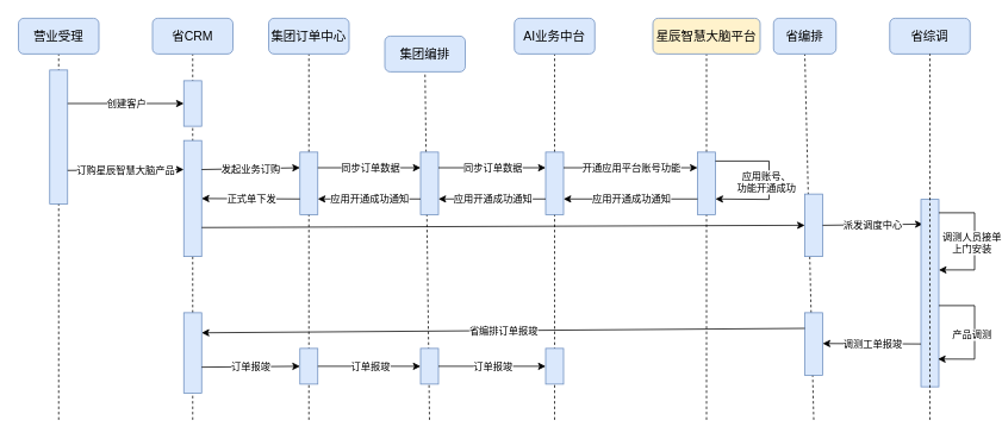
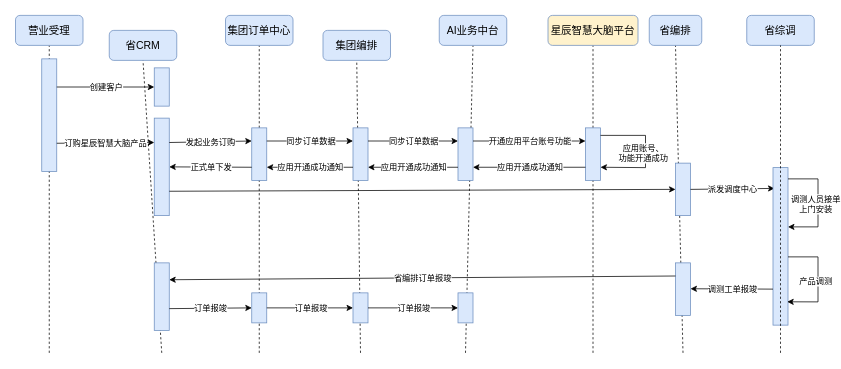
  <mxCell id="0" />
  <mxCell id="1" parent="0" />
  <mxCell id="2" value="" style="endArrow=none;dashed=1;html=1;rounded=0;entryX=0.5;entryY=1;entryDx=0;entryDy=0;" edge="1" parent="1" target="14"><mxGeometry width="50" height="50" relative="1" as="geometry"><mxPoint x="910" y="470" as="sourcePoint" /><mxPoint x="920" y="80" as="targetPoint" /></mxGeometry></mxCell>
  <mxCell id="3" value="" style="endArrow=none;dashed=1;html=1;rounded=0;entryX=0.5;entryY=1;entryDx=0;entryDy=0;" edge="1" parent="1" target="13"><mxGeometry width="50" height="50" relative="1" as="geometry"><mxPoint x="790" y="470" as="sourcePoint" /><mxPoint x="760" y="100" as="targetPoint" /></mxGeometry></mxCell>
  <mxCell id="4" value="" style="endArrow=none;dashed=1;html=1;rounded=0;entryX=0.5;entryY=1;entryDx=0;entryDy=0;" edge="1" parent="1" target="12"><mxGeometry width="50" height="50" relative="1" as="geometry"><mxPoint x="620" y="470" as="sourcePoint" /><mxPoint x="610" y="90" as="targetPoint" /></mxGeometry></mxCell>
  <mxCell id="5" value="" style="endArrow=none;dashed=1;html=1;rounded=0;entryX=0.5;entryY=1;entryDx=0;entryDy=0;" edge="1" parent="1" target="11"><mxGeometry width="50" height="50" relative="1" as="geometry"><mxPoint x="480" y="470" as="sourcePoint" /><mxPoint x="470" y="90" as="targetPoint" /></mxGeometry></mxCell>
  <mxCell id="6" value="" style="endArrow=none;dashed=1;html=1;rounded=0;entryX=0.5;entryY=1;entryDx=0;entryDy=0;" edge="1" parent="1" target="10"><mxGeometry width="50" height="50" relative="1" as="geometry"><mxPoint x="345" y="470" as="sourcePoint" /><mxPoint x="360" y="100" as="targetPoint" /></mxGeometry></mxCell>
  <mxCell id="7" value="" style="endArrow=none;dashed=1;html=1;rounded=0;entryX=0.5;entryY=1;entryDx=0;entryDy=0;" edge="1" parent="1" target="9"><mxGeometry width="50" height="50" relative="1" as="geometry"><mxPoint x="215" y="470" as="sourcePoint" /><mxPoint x="550" y="90" as="targetPoint" /></mxGeometry></mxCell>
  <mxCell id="8" value="" style="endArrow=none;dashed=1;html=1;rounded=0;entryX=0.5;entryY=1;entryDx=0;entryDy=0;" edge="1" parent="1" target="29"><mxGeometry width="50" height="50" relative="1" as="geometry"><mxPoint x="65" y="470" as="sourcePoint" /><mxPoint x="55" y="100" as="targetPoint" /></mxGeometry></mxCell>
- <mxCell id="9" value="&lt;font style=&quot;font-size: 14px;&quot;&gt;省CRM&lt;/font&gt;" style="rounded=1;whiteSpace=wrap;html=1;fillColor=#dae8fc;strokeColor=#6c8ebf;" vertex="1" parent="1"><mxGeometry x="170" y="20" width="90" height="40" as="geometry" /></mxCell>
+ <mxCell id="9" value="&lt;font style=&quot;font-size: 14px;&quot;&gt;省CRM&lt;/font&gt;" style="rounded=1;whiteSpace=wrap;html=1;fillColor=#dae8fc;strokeColor=#6c8ebf;" vertex="1" parent="1"><mxGeometry x="145" y="40" width="90" height="40" as="geometry" /></mxCell>
  <mxCell id="10" value="&lt;font style=&quot;font-size: 14px;&quot;&gt;集团订单中心&lt;/font&gt;" style="rounded=1;whiteSpace=wrap;html=1;fillColor=#dae8fc;strokeColor=#6c8ebf;" vertex="1" parent="1"><mxGeometry x="300" y="20" width="90" height="40" as="geometry" /></mxCell>
  <mxCell id="11" value="&lt;font style=&quot;font-size: 14px;&quot;&gt;集团编排&lt;/font&gt;" style="rounded=1;whiteSpace=wrap;html=1;fillColor=#dae8fc;strokeColor=#6c8ebf;" vertex="1" parent="1"><mxGeometry x="430" y="40" width="90" height="40" as="geometry" /></mxCell>
- <mxCell id="12" value="&lt;font style=&quot;font-size: 14px;&quot;&gt;AI业务中台&lt;/font&gt;" style="rounded=1;whiteSpace=wrap;html=1;fillColor=#dae8fc;strokeColor=#6c8ebf;" vertex="1" parent="1"><mxGeometry x="575" y="20" width="90" height="40" as="geometry" /></mxCell>
+ <mxCell id="12" value="&lt;font style=&quot;font-size: 14px;&quot;&gt;AI业务中台&lt;/font&gt;" style="rounded=1;whiteSpace=wrap;html=1;fillColor=#dae8fc;strokeColor=#6c8ebf;" vertex="1" parent="1"><mxGeometry x="585" y="20" width="90" height="40" as="geometry" /></mxCell>
  <mxCell id="13" value="&lt;font style=&quot;font-size: 14px;&quot;&gt;星辰智慧大脑平台&lt;/font&gt;" style="rounded=1;whiteSpace=wrap;html=1;fillColor=#fff2cc;strokeColor=#6c8ebf;" vertex="1" parent="1"><mxGeometry x="730" y="20" width="120" height="40" as="geometry" /></mxCell>
  <mxCell id="14" value="&lt;font style=&quot;font-size: 14px;&quot;&gt;省编排&lt;/font&gt;" style="rounded=1;whiteSpace=wrap;html=1;fillColor=#dae8fc;strokeColor=#6c8ebf;" vertex="1" parent="1"><mxGeometry x="865" y="20" width="70" height="40" as="geometry" /></mxCell>
  <mxCell id="15" value="&lt;font style=&quot;font-size: 14px;&quot;&gt;省综调&lt;/font&gt;" style="rounded=1;whiteSpace=wrap;html=1;fillColor=#dae8fc;strokeColor=#6c8ebf;" vertex="1" parent="1"><mxGeometry x="995" y="20" width="90" height="40" as="geometry" /></mxCell>
  <mxCell id="16" value="" style="rounded=0;whiteSpace=wrap;html=1;fillColor=#dae8fc;strokeColor=#6c8ebf;" vertex="1" parent="1"><mxGeometry x="55" y="78" width="20" height="150" as="geometry" /></mxCell>
  <mxCell id="17" value="" style="rounded=0;whiteSpace=wrap;html=1;fillColor=#dae8fc;strokeColor=#6c8ebf;" vertex="1" parent="1"><mxGeometry x="205" y="90" width="20" height="51" as="geometry" /></mxCell>
  <mxCell id="18" value="" style="endArrow=classic;html=1;rounded=0;entryX=0;entryY=0.5;entryDx=0;entryDy=0;exitX=1;exitY=0.25;exitDx=0;exitDy=0;" edge="1" parent="1" source="16" target="17"><mxGeometry relative="1" as="geometry"><mxPoint x="70" y="130.5" as="sourcePoint" /><mxPoint x="215" y="130" as="targetPoint" /></mxGeometry></mxCell>
  <mxCell id="19" value="创建客户" style="edgeLabel;resizable=0;html=1;align=center;verticalAlign=middle;" connectable="0" vertex="1" parent="18"><mxGeometry relative="1" as="geometry" /></mxCell>
  <mxCell id="20" value="" style="rounded=0;whiteSpace=wrap;html=1;fillColor=#dae8fc;strokeColor=#6c8ebf;" vertex="1" parent="1"><mxGeometry x="205" y="157" width="20" height="130" as="geometry" /></mxCell>
  <mxCell id="21" value="" style="endArrow=classic;html=1;rounded=0;exitX=1;exitY=0.75;exitDx=0;exitDy=0;entryX=0;entryY=0.25;entryDx=0;entryDy=0;" edge="1" parent="1" source="16" target="20"><mxGeometry relative="1" as="geometry"><mxPoint x="90" y="182" as="sourcePoint" /><mxPoint x="215" y="180" as="targetPoint" /></mxGeometry></mxCell>
  <mxCell id="22" value="订购星辰智慧大脑产品" style="edgeLabel;resizable=0;html=1;align=center;verticalAlign=middle;" connectable="0" vertex="1" parent="21"><mxGeometry relative="1" as="geometry" /></mxCell>
  <mxCell id="23" value="" style="rounded=0;whiteSpace=wrap;html=1;fillColor=#dae8fc;strokeColor=#6c8ebf;" vertex="1" parent="1"><mxGeometry x="335" y="170" width="20" height="70" as="geometry" /></mxCell>
  <mxCell id="24" value="" style="endArrow=classic;html=1;rounded=0;exitX=1;exitY=0.25;exitDx=0;exitDy=0;entryX=0;entryY=0.25;entryDx=0;entryDy=0;" edge="1" parent="1" source="20" target="23"><mxGeometry relative="1" as="geometry"><mxPoint x="225" y="177" as="sourcePoint" /><mxPoint x="340" y="173" as="targetPoint" /></mxGeometry></mxCell>
  <mxCell id="25" value="发起业务订购" style="edgeLabel;resizable=0;html=1;align=center;verticalAlign=middle;" connectable="0" vertex="1" parent="24"><mxGeometry relative="1" as="geometry" /></mxCell>
  <mxCell id="26" value="" style="rounded=0;whiteSpace=wrap;html=1;fillColor=#dae8fc;strokeColor=#6c8ebf;" vertex="1" parent="1"><mxGeometry x="470" y="170" width="20" height="70" as="geometry" /></mxCell>
  <mxCell id="27" value="" style="endArrow=classic;html=1;rounded=0;exitX=1;exitY=0.25;exitDx=0;exitDy=0;entryX=0;entryY=0.25;entryDx=0;entryDy=0;" edge="1" parent="1" source="23" target="26"><mxGeometry relative="1" as="geometry"><mxPoint x="355" y="176" as="sourcePoint" /><mxPoint x="460" y="173" as="targetPoint" /></mxGeometry></mxCell>
  <mxCell id="28" value="同步订单数据" style="edgeLabel;resizable=0;html=1;align=center;verticalAlign=middle;" connectable="0" vertex="1" parent="27"><mxGeometry relative="1" as="geometry" /></mxCell>
  <mxCell id="29" value="&lt;font style=&quot;font-size: 14px;&quot;&gt;营业受理&lt;/font&gt;" style="rounded=1;whiteSpace=wrap;html=1;fillColor=#dae8fc;strokeColor=#6c8ebf;" vertex="1" parent="1"><mxGeometry x="20" y="20" width="90" height="40" as="geometry" /></mxCell>
  <mxCell id="30" value="" style="endArrow=classic;html=1;rounded=0;exitX=1;exitY=0.25;exitDx=0;exitDy=0;entryX=0;entryY=0.25;entryDx=0;entryDy=0;" edge="1" parent="1" source="26" target="32"><mxGeometry relative="1" as="geometry"><mxPoint x="490" y="176" as="sourcePoint" /><mxPoint x="610" y="173" as="targetPoint" /></mxGeometry></mxCell>
  <mxCell id="31" value="同步订单数据" style="edgeLabel;resizable=0;html=1;align=center;verticalAlign=middle;" connectable="0" vertex="1" parent="30"><mxGeometry relative="1" as="geometry" /></mxCell>
  <mxCell id="32" value="" style="rounded=0;whiteSpace=wrap;html=1;fillColor=#dae8fc;strokeColor=#6c8ebf;" vertex="1" parent="1"><mxGeometry x="610" y="170" width="20" height="70" as="geometry" /></mxCell>
  <mxCell id="33" value="" style="rounded=0;whiteSpace=wrap;html=1;fillColor=#dae8fc;strokeColor=#6c8ebf;" vertex="1" parent="1"><mxGeometry x="780" y="170" width="20" height="70" as="geometry" /></mxCell>
  <mxCell id="34" value="" style="endArrow=classic;html=1;rounded=0;exitX=1;exitY=0.25;exitDx=0;exitDy=0;entryX=0;entryY=0.25;entryDx=0;entryDy=0;" edge="1" parent="1" source="32" target="33"><mxGeometry relative="1" as="geometry"><mxPoint x="630" y="176" as="sourcePoint" /><mxPoint x="740" y="176" as="targetPoint" /></mxGeometry></mxCell>
  <mxCell id="35" value="开通应用平台账号功能" style="edgeLabel;resizable=0;html=1;align=center;verticalAlign=middle;" connectable="0" vertex="1" parent="34"><mxGeometry relative="1" as="geometry" /></mxCell>
  <mxCell id="36" value="" style="endArrow=classic;html=1;rounded=0;entryX=1;entryY=0.75;entryDx=0;entryDy=0;" edge="1" parent="1" target="33"><mxGeometry relative="1" as="geometry"><mxPoint x="800" y="180" as="sourcePoint" /><mxPoint x="800" y="217.25" as="targetPoint" /><Array as="points"><mxPoint x="860" y="180" /><mxPoint x="860" y="223" /></Array></mxGeometry></mxCell>
  <mxCell id="37" value="应用账号、&lt;br style=&quot;border-color: var(--border-color);&quot;&gt;功能开通成功" style="edgeLabel;html=1;align=center;verticalAlign=middle;resizable=0;points=[];" vertex="1" connectable="0" parent="36"><mxGeometry x="0.016" y="-4" relative="1" as="geometry"><mxPoint as="offset" /></mxGeometry></mxCell>
  <mxCell id="38" value="" style="endArrow=classic;html=1;rounded=0;entryX=1;entryY=0.75;entryDx=0;entryDy=0;exitX=0;exitY=0.75;exitDx=0;exitDy=0;" edge="1" parent="1" source="33" target="32"><mxGeometry relative="1" as="geometry"><mxPoint x="782" y="212" as="sourcePoint" /><mxPoint x="790" y="183" as="targetPoint" /></mxGeometry></mxCell>
  <mxCell id="39" value="应用开通成功通知" style="edgeLabel;resizable=0;html=1;align=center;verticalAlign=middle;" connectable="0" vertex="1" parent="38"><mxGeometry relative="1" as="geometry" /></mxCell>
  <mxCell id="40" value="" style="endArrow=classic;html=1;rounded=0;entryX=1;entryY=0.75;entryDx=0;entryDy=0;exitX=0;exitY=0.75;exitDx=0;exitDy=0;" edge="1" parent="1" source="32" target="26"><mxGeometry relative="1" as="geometry"><mxPoint x="640" y="210" as="sourcePoint" /><mxPoint x="490" y="210" as="targetPoint" /></mxGeometry></mxCell>
  <mxCell id="41" value="应用开通成功通知" style="edgeLabel;resizable=0;html=1;align=center;verticalAlign=middle;" connectable="0" vertex="1" parent="40"><mxGeometry relative="1" as="geometry" /></mxCell>
  <mxCell id="42" value="" style="endArrow=classic;html=1;rounded=0;entryX=1;entryY=0.75;entryDx=0;entryDy=0;exitX=0;exitY=0.75;exitDx=0;exitDy=0;" edge="1" parent="1" source="26" target="23"><mxGeometry relative="1" as="geometry"><mxPoint x="475" y="210" as="sourcePoint" /><mxPoint x="355" y="210" as="targetPoint" /></mxGeometry></mxCell>
  <mxCell id="43" value="应用开通成功通知" style="edgeLabel;resizable=0;html=1;align=center;verticalAlign=middle;" connectable="0" vertex="1" parent="42"><mxGeometry relative="1" as="geometry" /></mxCell>
  <mxCell id="44" value="" style="endArrow=classic;html=1;rounded=0;entryX=1;entryY=0.5;entryDx=0;entryDy=0;exitX=0;exitY=0.75;exitDx=0;exitDy=0;" edge="1" parent="1" source="23" target="20"><mxGeometry relative="1" as="geometry"><mxPoint x="320" y="230" as="sourcePoint" /><mxPoint x="210" y="220" as="targetPoint" /></mxGeometry></mxCell>
  <mxCell id="45" value="正式单下发" style="edgeLabel;resizable=0;html=1;align=center;verticalAlign=middle;" connectable="0" vertex="1" parent="44"><mxGeometry relative="1" as="geometry" /></mxCell>
  <mxCell id="46" value="" style="rounded=0;whiteSpace=wrap;html=1;fillColor=#dae8fc;strokeColor=#6c8ebf;" vertex="1" parent="1"><mxGeometry x="205" y="350" width="20" height="90" as="geometry" /></mxCell>
  <mxCell id="47" value="" style="endArrow=classic;html=1;rounded=0;exitX=1;exitY=0.75;exitDx=0;exitDy=0;entryX=0;entryY=0.5;entryDx=0;entryDy=0;" edge="1" parent="1" source="20" target="48"><mxGeometry relative="1" as="geometry"><mxPoint x="240" y="252" as="sourcePoint" /><mxPoint x="930" y="255" as="targetPoint" /></mxGeometry></mxCell>
  <mxCell id="48" value="" style="rounded=0;whiteSpace=wrap;html=1;fillColor=#dae8fc;strokeColor=#6c8ebf;" vertex="1" parent="1"><mxGeometry x="900" y="217" width="20" height="70" as="geometry" /></mxCell>
  <mxCell id="49" value="" style="endArrow=classic;html=1;rounded=0;exitX=1;exitY=0.5;exitDx=0;exitDy=0;entryX=0.1;entryY=0.132;entryDx=0;entryDy=0;entryPerimeter=0;" edge="1" parent="1" source="48" target="51"><mxGeometry relative="1" as="geometry"><mxPoint x="235" y="265" as="sourcePoint" /><mxPoint x="1030" y="250" as="targetPoint" /></mxGeometry></mxCell>
  <mxCell id="50" value="派发调度中心" style="edgeLabel;resizable=0;html=1;align=center;verticalAlign=middle;" connectable="0" vertex="1" parent="49"><mxGeometry relative="1" as="geometry" /></mxCell>
  <mxCell id="51" value="" style="rounded=0;whiteSpace=wrap;html=1;fillColor=#dae8fc;strokeColor=#6c8ebf;" vertex="1" parent="1"><mxGeometry x="1030" y="223" width="20" height="210" as="geometry" /></mxCell>
  <mxCell id="52" value="" style="endArrow=classic;html=1;rounded=0;" edge="1" parent="1"><mxGeometry relative="1" as="geometry"><mxPoint x="1050" y="238" as="sourcePoint" /><mxPoint x="1050" y="302" as="targetPoint" /><Array as="points"><mxPoint x="1090" y="238" /><mxPoint x="1090" y="302" /></Array></mxGeometry></mxCell>
  <mxCell id="53" value="调测人员接单&lt;br&gt;上门安装" style="edgeLabel;html=1;align=center;verticalAlign=middle;resizable=0;points=[];" vertex="1" connectable="0" parent="52"><mxGeometry x="0.016" y="-4" relative="1" as="geometry"><mxPoint as="offset" /></mxGeometry></mxCell>
  <mxCell id="54" value="" style="endArrow=classic;html=1;rounded=0;entryX=0.95;entryY=0.852;entryDx=0;entryDy=0;entryPerimeter=0;" edge="1" parent="1" target="51"><mxGeometry relative="1" as="geometry"><mxPoint x="1050" y="342" as="sourcePoint" /><mxPoint x="1050" y="400" as="targetPoint" /><Array as="points"><mxPoint x="1090" y="342" /><mxPoint x="1090" y="402" /></Array></mxGeometry></mxCell>
  <mxCell id="55" value="产品调测" style="edgeLabel;html=1;align=center;verticalAlign=middle;resizable=0;points=[];" vertex="1" connectable="0" parent="54"><mxGeometry x="0.016" y="-4" relative="1" as="geometry"><mxPoint as="offset" /></mxGeometry></mxCell>
  <mxCell id="56" value="" style="rounded=0;whiteSpace=wrap;html=1;fillColor=#dae8fc;strokeColor=#6c8ebf;" vertex="1" parent="1"><mxGeometry x="900" y="350" width="20" height="70" as="geometry" /></mxCell>
  <mxCell id="57" value="" style="endArrow=classic;html=1;rounded=0;entryX=1;entryY=0.75;entryDx=0;entryDy=0;" edge="1" parent="1"><mxGeometry relative="1" as="geometry"><mxPoint x="1030" y="385" as="sourcePoint" /><mxPoint x="920" y="384.5" as="targetPoint" /></mxGeometry></mxCell>
  <mxCell id="58" value="调测工单报竣" style="edgeLabel;resizable=0;html=1;align=center;verticalAlign=middle;" connectable="0" vertex="1" parent="57"><mxGeometry relative="1" as="geometry" /></mxCell>
  <mxCell id="59" value="" style="endArrow=classic;html=1;rounded=0;exitX=0;exitY=0.25;exitDx=0;exitDy=0;entryX=1;entryY=0.25;entryDx=0;entryDy=0;" edge="1" parent="1" source="56" target="46"><mxGeometry relative="1" as="geometry"><mxPoint x="817" y="360" as="sourcePoint" /><mxPoint x="320" y="360" as="targetPoint" /></mxGeometry></mxCell>
  <mxCell id="60" value="省编排订单报竣" style="edgeLabel;resizable=0;html=1;align=center;verticalAlign=middle;" connectable="0" vertex="1" parent="59"><mxGeometry relative="1" as="geometry" /></mxCell>
  <mxCell id="61" value="" style="rounded=0;whiteSpace=wrap;html=1;fillColor=#dae8fc;strokeColor=#6c8ebf;" vertex="1" parent="1"><mxGeometry x="335" y="390" width="20" height="40" as="geometry" /></mxCell>
  <mxCell id="62" value="" style="endArrow=classic;html=1;rounded=0;exitX=1;exitY=0.678;exitDx=0;exitDy=0;entryX=0;entryY=0.5;entryDx=0;entryDy=0;exitPerimeter=0;" edge="1" parent="1" source="46" target="61"><mxGeometry relative="1" as="geometry"><mxPoint x="225" y="412" as="sourcePoint" /><mxPoint x="335" y="410" as="targetPoint" /></mxGeometry></mxCell>
  <mxCell id="63" value="订单报竣" style="edgeLabel;resizable=0;html=1;align=center;verticalAlign=middle;" connectable="0" vertex="1" parent="62"><mxGeometry relative="1" as="geometry" /></mxCell>
  <mxCell id="64" value="" style="rounded=0;whiteSpace=wrap;html=1;fillColor=#dae8fc;strokeColor=#6c8ebf;" vertex="1" parent="1"><mxGeometry x="470" y="390" width="20" height="40" as="geometry" /></mxCell>
  <mxCell id="65" value="" style="endArrow=classic;html=1;rounded=0;exitX=1;exitY=0.5;exitDx=0;exitDy=0;" edge="1" parent="1" source="61"><mxGeometry relative="1" as="geometry"><mxPoint x="370" y="410.5" as="sourcePoint" /><mxPoint x="470" y="410" as="targetPoint" /></mxGeometry></mxCell>
  <mxCell id="66" value="订单报竣" style="edgeLabel;resizable=0;html=1;align=center;verticalAlign=middle;" connectable="0" vertex="1" parent="65"><mxGeometry relative="1" as="geometry" /></mxCell>
  <mxCell id="67" value="" style="rounded=0;whiteSpace=wrap;html=1;fillColor=#dae8fc;strokeColor=#6c8ebf;" vertex="1" parent="1"><mxGeometry x="610" y="390" width="20" height="40" as="geometry" /></mxCell>
  <mxCell id="68" value="" style="endArrow=classic;html=1;rounded=0;exitX=1;exitY=0.5;exitDx=0;exitDy=0;entryX=0;entryY=0.5;entryDx=0;entryDy=0;" edge="1" parent="1" source="64" target="67"><mxGeometry relative="1" as="geometry"><mxPoint x="510" y="409.5" as="sourcePoint" /><mxPoint x="625" y="409.5" as="targetPoint" /></mxGeometry></mxCell>
  <mxCell id="69" value="订单报竣" style="edgeLabel;resizable=0;html=1;align=center;verticalAlign=middle;" connectable="0" vertex="1" parent="68"><mxGeometry relative="1" as="geometry" /></mxCell>
  <mxCell id="70" value="" style="endArrow=none;dashed=1;html=1;rounded=0;entryX=0.5;entryY=1;entryDx=0;entryDy=0;" edge="1" parent="1" target="15"><mxGeometry width="50" height="50" relative="1" as="geometry"><mxPoint x="1040" y="470" as="sourcePoint" /><mxPoint x="1030" y="110" as="targetPoint" /></mxGeometry></mxCell>
